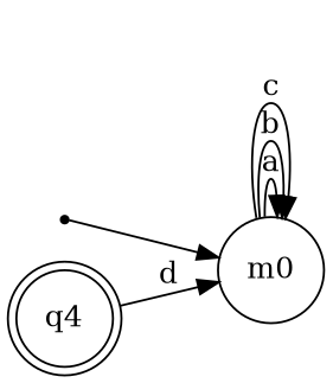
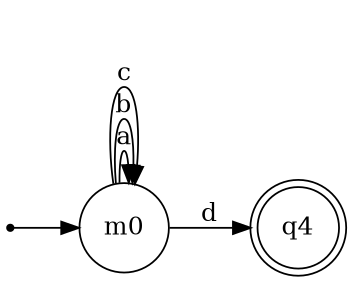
  digraph {
    rankdir=LR
    __start__ [shape=point]
    m0 [shape=circle]
    q4 [shape=doublecircle]
    __start__ -> m0
    m0 -> m0 [label=a]
    m0 -> m0 [label=b]
    m0 -> m0 [label=c]
-   q4 -> m0 [label=d]
+   m0 -> q4 [label=d]
  }
